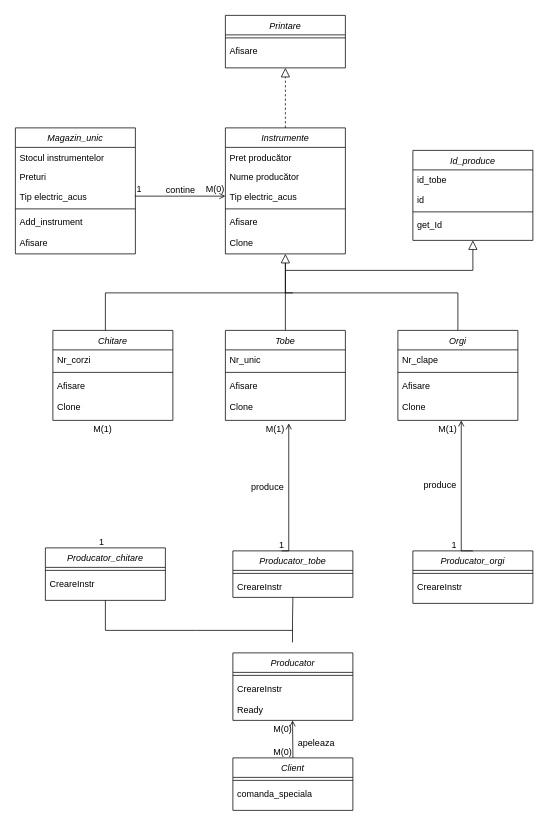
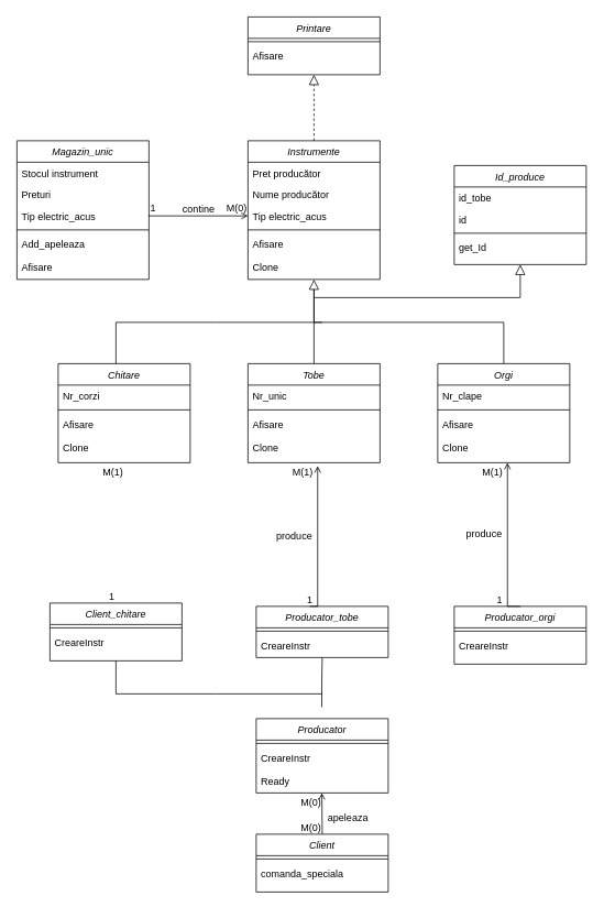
  <mxCell id="0" />
  <mxCell id="1" parent="0" />
  <mxCell id="2" value="Instrumente" style="swimlane;fontStyle=2;align=center;verticalAlign=top;childLayout=stackLayout;horizontal=1;startSize=26;horizontalStack=0;resizeParent=1;resizeLast=0;collapsible=1;marginBottom=0;rounded=0;shadow=0;strokeWidth=1;" vertex="1" parent="1"><mxGeometry x="300" y="170" width="160" height="168" as="geometry"><mxRectangle x="230" y="140" width="160" height="26" as="alternateBounds" /></mxGeometry></mxCell>
  <mxCell id="3" value="Pret producător" style="text;align=left;verticalAlign=top;spacingLeft=4;spacingRight=4;overflow=hidden;rotatable=0;points=[[0,0.5],[1,0.5]];portConstraint=eastwest;" vertex="1" parent="2"><mxGeometry y="26" width="160" height="26" as="geometry" /></mxCell>
  <mxCell id="4" value="Nume producător" style="text;align=left;verticalAlign=top;spacingLeft=4;spacingRight=4;overflow=hidden;rotatable=0;points=[[0,0.5],[1,0.5]];portConstraint=eastwest;rounded=0;shadow=0;html=0;" vertex="1" parent="2"><mxGeometry y="52" width="160" height="26" as="geometry" /></mxCell>
  <mxCell id="5" value="Tip electric_acus" style="text;align=left;verticalAlign=top;spacingLeft=4;spacingRight=4;overflow=hidden;rotatable=0;points=[[0,0.5],[1,0.5]];portConstraint=eastwest;rounded=0;shadow=0;html=0;" vertex="1" parent="2"><mxGeometry y="78" width="160" height="26" as="geometry" /></mxCell>
  <mxCell id="6" value="" style="line;html=1;strokeWidth=1;align=left;verticalAlign=middle;spacingTop=-1;spacingLeft=3;spacingRight=3;rotatable=0;labelPosition=right;points=[];portConstraint=eastwest;" vertex="1" parent="2"><mxGeometry y="104" width="160" height="8" as="geometry" /></mxCell>
  <mxCell id="7" value="Afisare" style="text;align=left;verticalAlign=top;spacingLeft=4;spacingRight=4;overflow=hidden;rotatable=0;points=[[0,0.5],[1,0.5]];portConstraint=eastwest;" vertex="1" parent="2"><mxGeometry y="112" width="160" height="28" as="geometry" /></mxCell>
  <mxCell id="8" value="Clone" style="text;align=left;verticalAlign=top;spacingLeft=4;spacingRight=4;overflow=hidden;rotatable=0;points=[[0,0.5],[1,0.5]];portConstraint=eastwest;" vertex="1" parent="2"><mxGeometry y="140" width="160" height="28" as="geometry" /></mxCell>
  <mxCell id="9" value="Chitare" style="swimlane;fontStyle=2;align=center;verticalAlign=top;childLayout=stackLayout;horizontal=1;startSize=26;horizontalStack=0;resizeParent=1;resizeLast=0;collapsible=1;marginBottom=0;rounded=0;shadow=0;strokeWidth=1;" vertex="1" parent="1"><mxGeometry x="70" y="440" width="160" height="120" as="geometry"><mxRectangle x="230" y="140" width="160" height="26" as="alternateBounds" /></mxGeometry></mxCell>
  <mxCell id="10" value="Nr_corzi" style="text;align=left;verticalAlign=top;spacingLeft=4;spacingRight=4;overflow=hidden;rotatable=0;points=[[0,0.5],[1,0.5]];portConstraint=eastwest;" vertex="1" parent="9"><mxGeometry y="26" width="160" height="26" as="geometry" /></mxCell>
  <mxCell id="11" value="" style="line;html=1;strokeWidth=1;align=left;verticalAlign=middle;spacingTop=-1;spacingLeft=3;spacingRight=3;rotatable=0;labelPosition=right;points=[];portConstraint=eastwest;" vertex="1" parent="9"><mxGeometry y="52" width="160" height="8" as="geometry" /></mxCell>
  <mxCell id="12" value="Afisare" style="text;align=left;verticalAlign=top;spacingLeft=4;spacingRight=4;overflow=hidden;rotatable=0;points=[[0,0.5],[1,0.5]];portConstraint=eastwest;" vertex="1" parent="9"><mxGeometry y="60" width="160" height="28" as="geometry" /></mxCell>
  <mxCell id="13" value="Clone" style="text;align=left;verticalAlign=top;spacingLeft=4;spacingRight=4;overflow=hidden;rotatable=0;points=[[0,0.5],[1,0.5]];portConstraint=eastwest;" vertex="1" parent="9"><mxGeometry y="88" width="160" height="28" as="geometry" /></mxCell>
  <mxCell id="14" value="Tobe" style="swimlane;fontStyle=2;align=center;verticalAlign=top;childLayout=stackLayout;horizontal=1;startSize=26;horizontalStack=0;resizeParent=1;resizeLast=0;collapsible=1;marginBottom=0;rounded=0;shadow=0;strokeWidth=1;" vertex="1" parent="1"><mxGeometry x="300" y="440" width="160" height="120" as="geometry"><mxRectangle x="230" y="140" width="160" height="26" as="alternateBounds" /></mxGeometry></mxCell>
  <mxCell id="15" value="Nr_unic" style="text;align=left;verticalAlign=top;spacingLeft=4;spacingRight=4;overflow=hidden;rotatable=0;points=[[0,0.5],[1,0.5]];portConstraint=eastwest;" vertex="1" parent="14"><mxGeometry y="26" width="160" height="26" as="geometry" /></mxCell>
  <mxCell id="16" value="" style="line;html=1;strokeWidth=1;align=left;verticalAlign=middle;spacingTop=-1;spacingLeft=3;spacingRight=3;rotatable=0;labelPosition=right;points=[];portConstraint=eastwest;" vertex="1" parent="14"><mxGeometry y="52" width="160" height="8" as="geometry" /></mxCell>
  <mxCell id="17" value="Afisare" style="text;align=left;verticalAlign=top;spacingLeft=4;spacingRight=4;overflow=hidden;rotatable=0;points=[[0,0.5],[1,0.5]];portConstraint=eastwest;" vertex="1" parent="14"><mxGeometry y="60" width="160" height="28" as="geometry" /></mxCell>
  <mxCell id="18" value="Clone" style="text;align=left;verticalAlign=top;spacingLeft=4;spacingRight=4;overflow=hidden;rotatable=0;points=[[0,0.5],[1,0.5]];portConstraint=eastwest;" vertex="1" parent="14"><mxGeometry y="88" width="160" height="28" as="geometry" /></mxCell>
  <mxCell id="19" value="Orgi" style="swimlane;fontStyle=2;align=center;verticalAlign=top;childLayout=stackLayout;horizontal=1;startSize=26;horizontalStack=0;resizeParent=1;resizeLast=0;collapsible=1;marginBottom=0;rounded=0;shadow=0;strokeWidth=1;" vertex="1" parent="1"><mxGeometry x="530" y="440" width="160" height="120" as="geometry"><mxRectangle x="230" y="140" width="160" height="26" as="alternateBounds" /></mxGeometry></mxCell>
  <mxCell id="20" value="Nr_clape" style="text;align=left;verticalAlign=top;spacingLeft=4;spacingRight=4;overflow=hidden;rotatable=0;points=[[0,0.5],[1,0.5]];portConstraint=eastwest;" vertex="1" parent="19"><mxGeometry y="26" width="160" height="26" as="geometry" /></mxCell>
  <mxCell id="21" value="" style="line;html=1;strokeWidth=1;align=left;verticalAlign=middle;spacingTop=-1;spacingLeft=3;spacingRight=3;rotatable=0;labelPosition=right;points=[];portConstraint=eastwest;" vertex="1" parent="19"><mxGeometry y="52" width="160" height="8" as="geometry" /></mxCell>
  <mxCell id="22" value="Afisare" style="text;align=left;verticalAlign=top;spacingLeft=4;spacingRight=4;overflow=hidden;rotatable=0;points=[[0,0.5],[1,0.5]];portConstraint=eastwest;" vertex="1" parent="19"><mxGeometry y="60" width="160" height="28" as="geometry" /></mxCell>
  <mxCell id="23" value="Clone" style="text;align=left;verticalAlign=top;spacingLeft=4;spacingRight=4;overflow=hidden;rotatable=0;points=[[0,0.5],[1,0.5]];portConstraint=eastwest;" vertex="1" parent="19"><mxGeometry y="88" width="160" height="28" as="geometry" /></mxCell>
  <mxCell id="24" value="" style="endArrow=block;endSize=10;endFill=0;shadow=0;strokeWidth=1;rounded=0;edgeStyle=elbowEdgeStyle;elbow=vertical;exitX=0.5;exitY=0;exitDx=0;exitDy=0;" edge="1" parent="1" source="19"><mxGeometry width="160" relative="1" as="geometry"><mxPoint x="490" y="440" as="sourcePoint" /><mxPoint x="380" y="338" as="targetPoint" /><Array as="points"><mxPoint x="400" y="390" /></Array></mxGeometry></mxCell>
  <mxCell id="25" value="" style="endArrow=none;html=1;rounded=0;exitX=0.5;exitY=0;exitDx=0;exitDy=0;" edge="1" parent="1" source="14"><mxGeometry width="50" height="50" relative="1" as="geometry"><mxPoint x="374" y="440" as="sourcePoint" /><mxPoint x="380" y="360" as="targetPoint" /></mxGeometry></mxCell>
  <mxCell id="26" value="" style="endArrow=none;html=1;rounded=0;" edge="1" parent="1"><mxGeometry width="50" height="50" relative="1" as="geometry"><mxPoint x="140" y="440" as="sourcePoint" /><mxPoint x="390" y="390" as="targetPoint" /><Array as="points"><mxPoint x="140" y="390" /><mxPoint x="260" y="390" /></Array></mxGeometry></mxCell>
  <mxCell id="27" value="Magazin_unic" style="swimlane;fontStyle=2;align=center;verticalAlign=top;childLayout=stackLayout;horizontal=1;startSize=26;horizontalStack=0;resizeParent=1;resizeLast=0;collapsible=1;marginBottom=0;rounded=0;shadow=0;strokeWidth=1;" vertex="1" parent="1"><mxGeometry x="20" y="170" width="160" height="168" as="geometry"><mxRectangle x="230" y="140" width="160" height="26" as="alternateBounds" /></mxGeometry></mxCell>
- <mxCell id="28" value="Stocul instrumentelor" style="text;align=left;verticalAlign=top;spacingLeft=4;spacingRight=4;overflow=hidden;rotatable=0;points=[[0,0.5],[1,0.5]];portConstraint=eastwest;" vertex="1" parent="27"><mxGeometry y="26" width="160" height="26" as="geometry" /></mxCell>
+ <mxCell id="28" value="Stocul instrument" style="text;align=left;verticalAlign=top;spacingLeft=4;spacingRight=4;overflow=hidden;rotatable=0;points=[[0,0.5],[1,0.5]];portConstraint=eastwest;" vertex="1" parent="27"><mxGeometry y="26" width="160" height="26" as="geometry" /></mxCell>
  <mxCell id="29" value="Preturi" style="text;align=left;verticalAlign=top;spacingLeft=4;spacingRight=4;overflow=hidden;rotatable=0;points=[[0,0.5],[1,0.5]];portConstraint=eastwest;rounded=0;shadow=0;html=0;" vertex="1" parent="27"><mxGeometry y="52" width="160" height="26" as="geometry" /></mxCell>
  <mxCell id="30" value="Tip electric_acus" style="text;align=left;verticalAlign=top;spacingLeft=4;spacingRight=4;overflow=hidden;rotatable=0;points=[[0,0.5],[1,0.5]];portConstraint=eastwest;rounded=0;shadow=0;html=0;" vertex="1" parent="27"><mxGeometry y="78" width="160" height="26" as="geometry" /></mxCell>
  <mxCell id="31" value="" style="line;html=1;strokeWidth=1;align=left;verticalAlign=middle;spacingTop=-1;spacingLeft=3;spacingRight=3;rotatable=0;labelPosition=right;points=[];portConstraint=eastwest;" vertex="1" parent="27"><mxGeometry y="104" width="160" height="8" as="geometry" /></mxCell>
- <mxCell id="32" value="Add_instrument" style="text;align=left;verticalAlign=top;spacingLeft=4;spacingRight=4;overflow=hidden;rotatable=0;points=[[0,0.5],[1,0.5]];portConstraint=eastwest;" vertex="1" parent="27"><mxGeometry y="112" width="160" height="28" as="geometry" /></mxCell>
+ <mxCell id="32" value="Add_apeleaza" style="text;align=left;verticalAlign=top;spacingLeft=4;spacingRight=4;overflow=hidden;rotatable=0;points=[[0,0.5],[1,0.5]];portConstraint=eastwest;" vertex="1" parent="27"><mxGeometry y="112" width="160" height="28" as="geometry" /></mxCell>
  <mxCell id="33" value="Afisare" style="text;align=left;verticalAlign=top;spacingLeft=4;spacingRight=4;overflow=hidden;rotatable=0;points=[[0,0.5],[1,0.5]];portConstraint=eastwest;" vertex="1" parent="27"><mxGeometry y="140" width="160" height="28" as="geometry" /></mxCell>
  <mxCell id="34" value="" style="endArrow=open;shadow=0;strokeWidth=1;rounded=0;endFill=1;edgeStyle=elbowEdgeStyle;elbow=horizontal;entryX=0;entryY=0.5;entryDx=0;entryDy=0;" edge="1" parent="1" target="5"><mxGeometry x="0.5" y="41" relative="1" as="geometry"><mxPoint x="180" y="260" as="sourcePoint" /><mxPoint x="290" y="260" as="targetPoint" /><mxPoint x="-40" y="32" as="offset" /><Array as="points"><mxPoint x="180" y="250" /><mxPoint x="190" y="260" /><mxPoint x="200" y="260" /><mxPoint x="210" y="260" /></Array></mxGeometry></mxCell>
  <mxCell id="35" value="1" style="resizable=0;align=left;verticalAlign=bottom;labelBackgroundColor=none;fontSize=12;" connectable="0" vertex="1" parent="34"><mxGeometry x="-1" relative="1" as="geometry"><mxPoint as="offset" /></mxGeometry></mxCell>
  <mxCell id="36" value="M(0)" style="resizable=0;align=right;verticalAlign=bottom;labelBackgroundColor=none;fontSize=12;" connectable="0" vertex="1" parent="34"><mxGeometry x="1" relative="1" as="geometry"><mxPoint y="-1" as="offset" /></mxGeometry></mxCell>
  <mxCell id="37" value="contine" style="text;html=1;resizable=0;points=[];;align=center;verticalAlign=middle;labelBackgroundColor=none;rounded=0;shadow=0;strokeWidth=1;fontSize=12;" vertex="1" connectable="0" parent="34"><mxGeometry x="0.5" y="49" relative="1" as="geometry"><mxPoint x="-31" y="40" as="offset" /></mxGeometry></mxCell>
  <mxCell id="38" value="Printare" style="swimlane;fontStyle=2;align=center;verticalAlign=top;childLayout=stackLayout;horizontal=1;startSize=26;horizontalStack=0;resizeParent=1;resizeLast=0;collapsible=1;marginBottom=0;rounded=0;shadow=0;strokeWidth=1;" vertex="1" parent="1"><mxGeometry x="300" y="20" width="160" height="70" as="geometry"><mxRectangle x="230" y="140" width="160" height="26" as="alternateBounds" /></mxGeometry></mxCell>
  <mxCell id="39" value="" style="line;html=1;strokeWidth=1;align=left;verticalAlign=middle;spacingTop=-1;spacingLeft=3;spacingRight=3;rotatable=0;labelPosition=right;points=[];portConstraint=eastwest;" vertex="1" parent="38"><mxGeometry y="26" width="160" height="8" as="geometry" /></mxCell>
  <mxCell id="40" value="Afisare" style="text;align=left;verticalAlign=top;spacingLeft=4;spacingRight=4;overflow=hidden;rotatable=0;points=[[0,0.5],[1,0.5]];portConstraint=eastwest;" vertex="1" parent="38"><mxGeometry y="34" width="160" height="28" as="geometry" /></mxCell>
  <mxCell id="41" value="" style="endArrow=block;endSize=10;endFill=0;shadow=0;strokeWidth=1;rounded=0;edgeStyle=elbowEdgeStyle;elbow=vertical;exitX=0.5;exitY=0;exitDx=0;exitDy=0;entryX=0.5;entryY=1;entryDx=0;entryDy=0;dashed=1;" edge="1" parent="1" source="2" target="38"><mxGeometry width="160" relative="1" as="geometry"><mxPoint x="380" y="160" as="sourcePoint" /><mxPoint x="380" y="20" as="targetPoint" /><Array as="points"><mxPoint x="420" y="110" /></Array></mxGeometry></mxCell>
  <mxCell id="42" value="Id_produce" style="swimlane;fontStyle=2;align=center;verticalAlign=top;childLayout=stackLayout;horizontal=1;startSize=26;horizontalStack=0;resizeParent=1;resizeLast=0;collapsible=1;marginBottom=0;rounded=0;shadow=0;strokeWidth=1;" vertex="1" parent="1"><mxGeometry x="550" y="200" width="160" height="120" as="geometry"><mxRectangle x="230" y="140" width="160" height="26" as="alternateBounds" /></mxGeometry></mxCell>
  <mxCell id="43" value="id_tobe" style="text;align=left;verticalAlign=top;spacingLeft=4;spacingRight=4;overflow=hidden;rotatable=0;points=[[0,0.5],[1,0.5]];portConstraint=eastwest;" vertex="1" parent="42"><mxGeometry y="26" width="160" height="26" as="geometry" /></mxCell>
  <mxCell id="44" value="id" style="text;align=left;verticalAlign=top;spacingLeft=4;spacingRight=4;overflow=hidden;rotatable=0;points=[[0,0.5],[1,0.5]];portConstraint=eastwest;rounded=0;shadow=0;html=0;" vertex="1" parent="42"><mxGeometry y="52" width="160" height="26" as="geometry" /></mxCell>
  <mxCell id="45" value="" style="line;html=1;strokeWidth=1;align=left;verticalAlign=middle;spacingTop=-1;spacingLeft=3;spacingRight=3;rotatable=0;labelPosition=right;points=[];portConstraint=eastwest;" vertex="1" parent="42"><mxGeometry y="78" width="160" height="8" as="geometry" /></mxCell>
  <mxCell id="46" value="get_Id" style="text;align=left;verticalAlign=top;spacingLeft=4;spacingRight=4;overflow=hidden;rotatable=0;points=[[0,0.5],[1,0.5]];portConstraint=eastwest;" vertex="1" parent="42"><mxGeometry y="86" width="160" height="28" as="geometry" /></mxCell>
  <mxCell id="47" value="" style="endArrow=block;endSize=10;endFill=0;shadow=0;strokeWidth=1;rounded=0;edgeStyle=elbowEdgeStyle;elbow=vertical;" edge="1" parent="1"><mxGeometry width="160" relative="1" as="geometry"><mxPoint x="380" y="350" as="sourcePoint" /><mxPoint x="630" y="320" as="targetPoint" /><Array as="points"><mxPoint x="500" y="360" /></Array></mxGeometry></mxCell>
  <mxCell id="48" value="Producator" style="swimlane;fontStyle=2;align=center;verticalAlign=top;childLayout=stackLayout;horizontal=1;startSize=26;horizontalStack=0;resizeParent=1;resizeLast=0;collapsible=1;marginBottom=0;rounded=0;shadow=0;strokeWidth=1;" vertex="1" parent="1"><mxGeometry x="310" y="870" width="160" height="90" as="geometry"><mxRectangle x="230" y="140" width="160" height="26" as="alternateBounds" /></mxGeometry></mxCell>
  <mxCell id="49" value="" style="line;html=1;strokeWidth=1;align=left;verticalAlign=middle;spacingTop=-1;spacingLeft=3;spacingRight=3;rotatable=0;labelPosition=right;points=[];portConstraint=eastwest;" vertex="1" parent="48"><mxGeometry y="26" width="160" height="8" as="geometry" /></mxCell>
  <mxCell id="50" value="CreareInstr" style="text;align=left;verticalAlign=top;spacingLeft=4;spacingRight=4;overflow=hidden;rotatable=0;points=[[0,0.5],[1,0.5]];portConstraint=eastwest;" vertex="1" parent="48"><mxGeometry y="34" width="160" height="28" as="geometry" /></mxCell>
  <mxCell id="51" value="Ready" style="text;align=left;verticalAlign=top;spacingLeft=4;spacingRight=4;overflow=hidden;rotatable=0;points=[[0,0.5],[1,0.5]];portConstraint=eastwest;" vertex="1" parent="48"><mxGeometry y="62" width="160" height="28" as="geometry" /></mxCell>
- <mxCell id="52" value="Producator_chitare" style="swimlane;fontStyle=2;align=center;verticalAlign=top;childLayout=stackLayout;horizontal=1;startSize=26;horizontalStack=0;resizeParent=1;resizeLast=0;collapsible=1;marginBottom=0;rounded=0;shadow=0;strokeWidth=1;" vertex="1" parent="1"><mxGeometry x="60" y="730" width="160" height="70" as="geometry"><mxRectangle x="230" y="140" width="160" height="26" as="alternateBounds" /></mxGeometry></mxCell>
+ <mxCell id="52" value="Client_chitare" style="swimlane;fontStyle=2;align=center;verticalAlign=top;childLayout=stackLayout;horizontal=1;startSize=26;horizontalStack=0;resizeParent=1;resizeLast=0;collapsible=1;marginBottom=0;rounded=0;shadow=0;strokeWidth=1;" vertex="1" parent="1"><mxGeometry x="60" y="730" width="160" height="70" as="geometry"><mxRectangle x="230" y="140" width="160" height="26" as="alternateBounds" /></mxGeometry></mxCell>
  <mxCell id="53" value="" style="line;html=1;strokeWidth=1;align=left;verticalAlign=middle;spacingTop=-1;spacingLeft=3;spacingRight=3;rotatable=0;labelPosition=right;points=[];portConstraint=eastwest;" vertex="1" parent="52"><mxGeometry y="26" width="160" height="8" as="geometry" /></mxCell>
  <mxCell id="54" value="CreareInstr" style="text;align=left;verticalAlign=top;spacingLeft=4;spacingRight=4;overflow=hidden;rotatable=0;points=[[0,0.5],[1,0.5]];portConstraint=eastwest;" vertex="1" parent="52"><mxGeometry y="34" width="160" height="28" as="geometry" /></mxCell>
  <mxCell id="55" value="Producator_orgi" style="swimlane;fontStyle=2;align=center;verticalAlign=top;childLayout=stackLayout;horizontal=1;startSize=26;horizontalStack=0;resizeParent=1;resizeLast=0;collapsible=1;marginBottom=0;rounded=0;shadow=0;strokeWidth=1;" vertex="1" parent="1"><mxGeometry x="550" y="734" width="160" height="70" as="geometry"><mxRectangle x="230" y="140" width="160" height="26" as="alternateBounds" /></mxGeometry></mxCell>
  <mxCell id="56" value="" style="line;html=1;strokeWidth=1;align=left;verticalAlign=middle;spacingTop=-1;spacingLeft=3;spacingRight=3;rotatable=0;labelPosition=right;points=[];portConstraint=eastwest;" vertex="1" parent="55"><mxGeometry y="26" width="160" height="8" as="geometry" /></mxCell>
  <mxCell id="57" value="CreareInstr" style="text;align=left;verticalAlign=top;spacingLeft=4;spacingRight=4;overflow=hidden;rotatable=0;points=[[0,0.5],[1,0.5]];portConstraint=eastwest;" vertex="1" parent="55"><mxGeometry y="34" width="160" height="28" as="geometry" /></mxCell>
  <mxCell id="58" value="Producator_tobe" style="swimlane;fontStyle=2;align=center;verticalAlign=top;childLayout=stackLayout;horizontal=1;startSize=26;horizontalStack=0;resizeParent=1;resizeLast=0;collapsible=1;marginBottom=0;rounded=0;shadow=0;strokeWidth=1;" vertex="1" parent="1"><mxGeometry x="310" y="734" width="160" height="62" as="geometry"><mxRectangle x="230" y="140" width="160" height="26" as="alternateBounds" /></mxGeometry></mxCell>
  <mxCell id="59" value="" style="line;html=1;strokeWidth=1;align=left;verticalAlign=middle;spacingTop=-1;spacingLeft=3;spacingRight=3;rotatable=0;labelPosition=right;points=[];portConstraint=eastwest;" vertex="1" parent="58"><mxGeometry y="26" width="160" height="8" as="geometry" /></mxCell>
  <mxCell id="60" value="CreareInstr" style="text;align=left;verticalAlign=top;spacingLeft=4;spacingRight=4;overflow=hidden;rotatable=0;points=[[0,0.5],[1,0.5]];portConstraint=eastwest;" vertex="1" parent="58"><mxGeometry y="34" width="160" height="28" as="geometry" /></mxCell>
  <mxCell id="61" value="" style="endArrow=none;html=1;rounded=0;" edge="1" parent="1"><mxGeometry width="50" height="50" relative="1" as="geometry"><mxPoint x="389.5" y="856" as="sourcePoint" /><mxPoint x="390" y="796" as="targetPoint" /><Array as="points"><mxPoint x="389.5" y="826" /></Array></mxGeometry></mxCell>
  <mxCell id="62" value="" style="endArrow=none;html=1;rounded=0;exitX=0.5;exitY=1;exitDx=0;exitDy=0;" edge="1" parent="1" source="52"><mxGeometry width="50" height="50" relative="1" as="geometry"><mxPoint x="140" y="890" as="sourcePoint" /><mxPoint x="390" y="840" as="targetPoint" /><Array as="points"><mxPoint x="140" y="840" /><mxPoint x="260" y="840" /></Array></mxGeometry></mxCell>
  <mxCell id="63" value="1" style="resizable=0;align=left;verticalAlign=bottom;labelBackgroundColor=none;fontSize=12;" connectable="0" vertex="1" parent="1"><mxGeometry x="130" y="730" as="geometry" /></mxCell>
  <mxCell id="64" value="M(1)" style="resizable=0;align=right;verticalAlign=bottom;labelBackgroundColor=none;fontSize=12;" connectable="0" vertex="1" parent="1"><mxGeometry x="150" y="580" as="geometry" /></mxCell>
  <mxCell id="65" value="" style="endArrow=open;shadow=0;strokeWidth=1;rounded=0;endFill=1;edgeStyle=elbowEdgeStyle;elbow=horizontal;entryX=0.5;entryY=1;entryDx=0;entryDy=0;exitX=0.5;exitY=0;exitDx=0;exitDy=0;" edge="1" parent="1"><mxGeometry x="0.5" y="41" relative="1" as="geometry"><mxPoint x="375" y="734" as="sourcePoint" /><mxPoint x="385" y="564" as="targetPoint" /><mxPoint x="-40" y="32" as="offset" /><Array as="points"><mxPoint x="384.5" y="684" /><mxPoint x="394.5" y="694" /><mxPoint x="404.5" y="694" /><mxPoint x="414.5" y="694" /></Array></mxGeometry></mxCell>
  <mxCell id="66" value="produce" style="text;html=1;resizable=0;points=[];;align=center;verticalAlign=middle;labelBackgroundColor=none;rounded=0;shadow=0;strokeWidth=1;fontSize=12;" vertex="1" connectable="0" parent="65"><mxGeometry x="0.5" y="49" relative="1" as="geometry"><mxPoint x="20" y="40" as="offset" /></mxGeometry></mxCell>
  <mxCell id="67" value="" style="endArrow=open;shadow=0;strokeWidth=1;rounded=0;endFill=1;edgeStyle=elbowEdgeStyle;elbow=horizontal;entryX=0.5;entryY=1;entryDx=0;entryDy=0;exitX=0.5;exitY=0;exitDx=0;exitDy=0;" edge="1" parent="1" source="55"><mxGeometry x="0.5" y="41" relative="1" as="geometry"><mxPoint x="615" y="730" as="sourcePoint" /><mxPoint x="615" y="560" as="targetPoint" /><mxPoint x="-40" y="32" as="offset" /><Array as="points"><mxPoint x="614.5" y="680" /><mxPoint x="624.5" y="690" /><mxPoint x="634.5" y="690" /><mxPoint x="644.5" y="690" /></Array></mxGeometry></mxCell>
  <mxCell id="68" value="produce" style="text;html=1;resizable=0;points=[];;align=center;verticalAlign=middle;labelBackgroundColor=none;rounded=0;shadow=0;strokeWidth=1;fontSize=12;" vertex="1" connectable="0" parent="67"><mxGeometry x="0.5" y="49" relative="1" as="geometry"><mxPoint x="20" y="40" as="offset" /></mxGeometry></mxCell>
  <mxCell id="69" value="M(1)" style="resizable=0;align=right;verticalAlign=bottom;labelBackgroundColor=none;fontSize=12;" connectable="0" vertex="1" parent="1"><mxGeometry x="380" y="580" as="geometry" /></mxCell>
  <mxCell id="70" value="M(1)" style="resizable=0;align=right;verticalAlign=bottom;labelBackgroundColor=none;fontSize=12;" connectable="0" vertex="1" parent="1"><mxGeometry x="610" y="580" as="geometry" /></mxCell>
  <mxCell id="71" value="1" style="resizable=0;align=left;verticalAlign=bottom;labelBackgroundColor=none;fontSize=12;" connectable="0" vertex="1" parent="1"><mxGeometry x="370" y="734" as="geometry" /></mxCell>
  <mxCell id="72" value="1" style="resizable=0;align=left;verticalAlign=bottom;labelBackgroundColor=none;fontSize=12;" connectable="0" vertex="1" parent="1"><mxGeometry x="600" y="734" as="geometry" /></mxCell>
  <mxCell id="73" value="Client" style="swimlane;fontStyle=2;align=center;verticalAlign=top;childLayout=stackLayout;horizontal=1;startSize=26;horizontalStack=0;resizeParent=1;resizeLast=0;collapsible=1;marginBottom=0;rounded=0;shadow=0;strokeWidth=1;" vertex="1" parent="1"><mxGeometry x="310" y="1010" width="160" height="70" as="geometry"><mxRectangle x="230" y="140" width="160" height="26" as="alternateBounds" /></mxGeometry></mxCell>
  <mxCell id="74" value="" style="line;html=1;strokeWidth=1;align=left;verticalAlign=middle;spacingTop=-1;spacingLeft=3;spacingRight=3;rotatable=0;labelPosition=right;points=[];portConstraint=eastwest;" vertex="1" parent="73"><mxGeometry y="26" width="160" height="8" as="geometry" /></mxCell>
  <mxCell id="75" value="comanda_speciala" style="text;align=left;verticalAlign=top;spacingLeft=4;spacingRight=4;overflow=hidden;rotatable=0;points=[[0,0.5],[1,0.5]];portConstraint=eastwest;" vertex="1" parent="73"><mxGeometry y="34" width="160" height="28" as="geometry" /></mxCell>
  <mxCell id="76" value="" style="endArrow=open;shadow=0;strokeWidth=1;rounded=0;endFill=1;edgeStyle=elbowEdgeStyle;elbow=horizontal;" edge="1" parent="1"><mxGeometry x="0.5" y="41" relative="1" as="geometry"><mxPoint x="390.08" y="1010" as="sourcePoint" /><mxPoint x="390" y="960" as="targetPoint" /><mxPoint x="-40" y="32" as="offset" /><Array as="points"><mxPoint x="389.58" y="1080" /><mxPoint x="399.58" y="1090" /><mxPoint x="409.58" y="1090" /><mxPoint x="419.58" y="1090" /></Array></mxGeometry></mxCell>
  <mxCell id="77" value="apeleaza" style="text;html=1;resizable=0;points=[];;align=center;verticalAlign=middle;labelBackgroundColor=none;rounded=0;shadow=0;strokeWidth=1;fontSize=12;" vertex="1" connectable="0" parent="1"><mxGeometry x="420" y="990" as="geometry" /></mxCell>
  <mxCell id="78" value="M(0)" style="resizable=0;align=right;verticalAlign=bottom;labelBackgroundColor=none;fontSize=12;" connectable="0" vertex="1" parent="1"><mxGeometry x="390" y="980" as="geometry" /></mxCell>
  <mxCell id="79" value="M(0)" style="resizable=0;align=right;verticalAlign=bottom;labelBackgroundColor=none;fontSize=12;" connectable="0" vertex="1" parent="1"><mxGeometry x="390" y="1010" as="geometry" /></mxCell>
